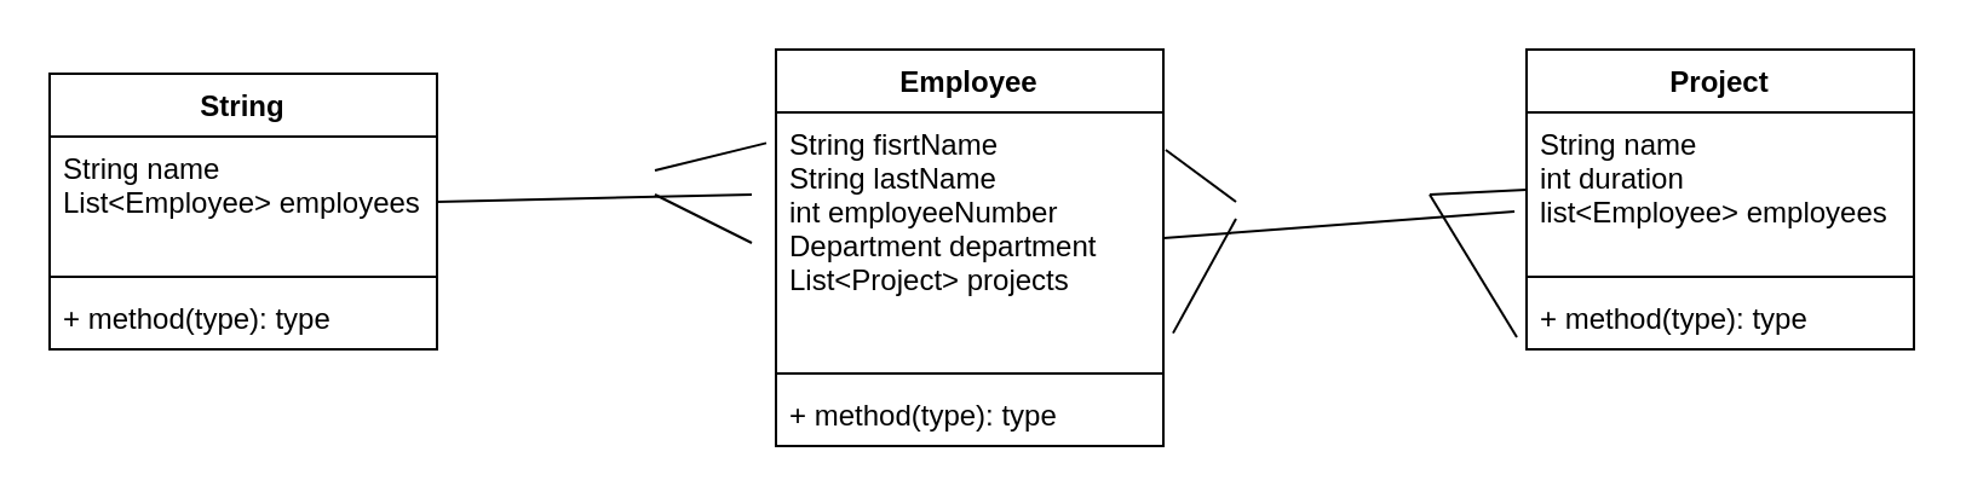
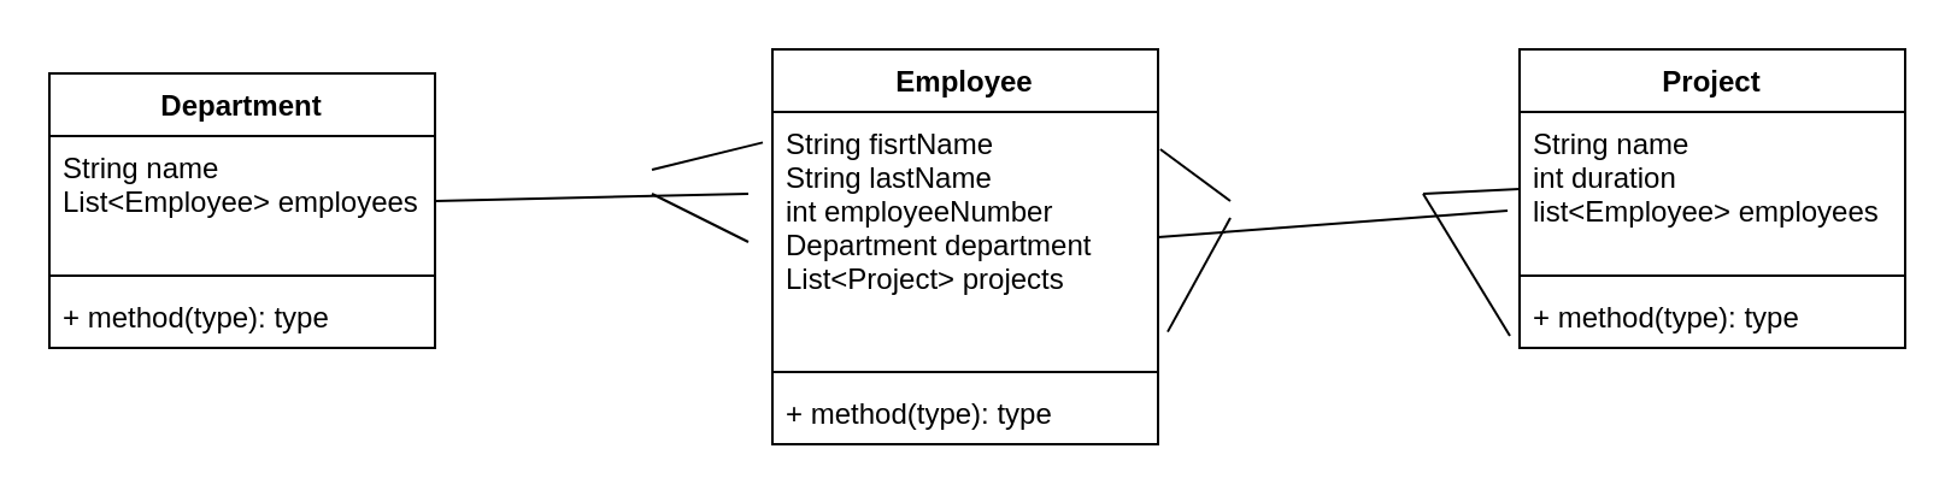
  <mxCell id="0" />
  <mxCell id="1" parent="0" />
- <mxCell id="2" value="String" style="swimlane;fontStyle=1;align=center;verticalAlign=top;childLayout=stackLayout;horizontal=1;startSize=26;horizontalStack=0;resizeParent=1;resizeParentMax=0;resizeLast=0;collapsible=1;marginBottom=0;" vertex="1" parent="1"><mxGeometry x="20" y="30" width="160" height="114" as="geometry" /></mxCell>
+ <mxCell id="2" value="Department" style="swimlane;fontStyle=1;align=center;verticalAlign=top;childLayout=stackLayout;horizontal=1;startSize=26;horizontalStack=0;resizeParent=1;resizeParentMax=0;resizeLast=0;collapsible=1;marginBottom=0;" vertex="1" parent="1"><mxGeometry x="20" y="30" width="160" height="114" as="geometry" /></mxCell>
  <mxCell id="3" value="String name&#10;List&lt;Employee&gt; employees" style="text;strokeColor=none;fillColor=none;align=left;verticalAlign=top;spacingLeft=4;spacingRight=4;overflow=hidden;rotatable=0;points=[[0,0.5],[1,0.5]];portConstraint=eastwest;" vertex="1" parent="2"><mxGeometry y="26" width="160" height="54" as="geometry" /></mxCell>
  <mxCell id="4" value="" style="line;strokeWidth=1;fillColor=none;align=left;verticalAlign=middle;spacingTop=-1;spacingLeft=3;spacingRight=3;rotatable=0;labelPosition=right;points=[];portConstraint=eastwest;" vertex="1" parent="2"><mxGeometry y="80" width="160" height="8" as="geometry" /></mxCell>
  <mxCell id="5" value="+ method(type): type" style="text;strokeColor=none;fillColor=none;align=left;verticalAlign=top;spacingLeft=4;spacingRight=4;overflow=hidden;rotatable=0;points=[[0,0.5],[1,0.5]];portConstraint=eastwest;" vertex="1" parent="2"><mxGeometry y="88" width="160" height="26" as="geometry" /></mxCell>
  <mxCell id="6" value="Employee" style="swimlane;fontStyle=1;align=center;verticalAlign=top;childLayout=stackLayout;horizontal=1;startSize=26;horizontalStack=0;resizeParent=1;resizeParentMax=0;resizeLast=0;collapsible=1;marginBottom=0;" vertex="1" parent="1"><mxGeometry x="320" y="20" width="160" height="164" as="geometry" /></mxCell>
  <mxCell id="7" value="String fisrtName&#10;String lastName&#10;int employeeNumber&#10;Department department&#10;List&lt;Project&gt; projects" style="text;strokeColor=none;fillColor=none;align=left;verticalAlign=top;spacingLeft=4;spacingRight=4;overflow=hidden;rotatable=0;points=[[0,0.5],[1,0.5]];portConstraint=eastwest;" vertex="1" parent="6"><mxGeometry y="26" width="160" height="104" as="geometry" /></mxCell>
  <mxCell id="8" value="" style="line;strokeWidth=1;fillColor=none;align=left;verticalAlign=middle;spacingTop=-1;spacingLeft=3;spacingRight=3;rotatable=0;labelPosition=right;points=[];portConstraint=eastwest;" vertex="1" parent="6"><mxGeometry y="130" width="160" height="8" as="geometry" /></mxCell>
  <mxCell id="9" value="+ method(type): type" style="text;strokeColor=none;fillColor=none;align=left;verticalAlign=top;spacingLeft=4;spacingRight=4;overflow=hidden;rotatable=0;points=[[0,0.5],[1,0.5]];portConstraint=eastwest;" vertex="1" parent="6"><mxGeometry y="138" width="160" height="26" as="geometry" /></mxCell>
  <mxCell id="10" value="Project" style="swimlane;fontStyle=1;align=center;verticalAlign=top;childLayout=stackLayout;horizontal=1;startSize=26;horizontalStack=0;resizeParent=1;resizeParentMax=0;resizeLast=0;collapsible=1;marginBottom=0;" vertex="1" parent="1"><mxGeometry x="630" y="20" width="160" height="124" as="geometry" /></mxCell>
  <mxCell id="11" value="String name&#10;int duration&#10;list&lt;Employee&gt; employees" style="text;strokeColor=none;fillColor=none;align=left;verticalAlign=top;spacingLeft=4;spacingRight=4;overflow=hidden;rotatable=0;points=[[0,0.5],[1,0.5]];portConstraint=eastwest;" vertex="1" parent="10"><mxGeometry y="26" width="160" height="64" as="geometry" /></mxCell>
  <mxCell id="12" value="" style="line;strokeWidth=1;fillColor=none;align=left;verticalAlign=middle;spacingTop=-1;spacingLeft=3;spacingRight=3;rotatable=0;labelPosition=right;points=[];portConstraint=eastwest;" vertex="1" parent="10"><mxGeometry y="90" width="160" height="8" as="geometry" /></mxCell>
  <mxCell id="13" value="+ method(type): type" style="text;strokeColor=none;fillColor=none;align=left;verticalAlign=top;spacingLeft=4;spacingRight=4;overflow=hidden;rotatable=0;points=[[0,0.5],[1,0.5]];portConstraint=eastwest;" vertex="1" parent="10"><mxGeometry y="98" width="160" height="26" as="geometry" /></mxCell>
  <mxCell id="14" value="" style="endArrow=none;html=1;exitX=1;exitY=0.5;exitDx=0;exitDy=0;entryX=-0.031;entryY=0.641;entryDx=0;entryDy=0;entryPerimeter=0;" edge="1" parent="1" source="7" target="11"><mxGeometry width="50" height="50" relative="1" as="geometry"><mxPoint x="510" y="320" as="sourcePoint" /><mxPoint x="560" y="270" as="targetPoint" /></mxGeometry></mxCell>
  <mxCell id="15" value="" style="endArrow=none;html=1;exitX=1;exitY=0.5;exitDx=0;exitDy=0;" edge="1" parent="1" source="3"><mxGeometry width="50" height="50" relative="1" as="geometry"><mxPoint x="190" y="120" as="sourcePoint" /><mxPoint x="310" y="80" as="targetPoint" /></mxGeometry></mxCell>
  <mxCell id="16" value="" style="endArrow=none;html=1;entryX=1.025;entryY=0.878;entryDx=0;entryDy=0;entryPerimeter=0;" edge="1" parent="1" target="7"><mxGeometry width="50" height="50" relative="1" as="geometry"><mxPoint x="510" y="90" as="sourcePoint" /><mxPoint x="560" y="270" as="targetPoint" /></mxGeometry></mxCell>
  <mxCell id="17" value="" style="endArrow=none;html=1;exitX=1.006;exitY=0.149;exitDx=0;exitDy=0;exitPerimeter=0;" edge="1" parent="1" source="7"><mxGeometry width="50" height="50" relative="1" as="geometry"><mxPoint x="500" y="70" as="sourcePoint" /><mxPoint x="510" y="83" as="targetPoint" /></mxGeometry></mxCell>
  <mxCell id="18" value="" style="endArrow=none;html=1;entryX=-0.025;entryY=0.808;entryDx=0;entryDy=0;entryPerimeter=0;" edge="1" parent="1" target="13"><mxGeometry width="50" height="50" relative="1" as="geometry"><mxPoint x="590" y="80" as="sourcePoint" /><mxPoint x="560" y="270" as="targetPoint" /></mxGeometry></mxCell>
  <mxCell id="19" value="" style="endArrow=none;html=1;entryX=0;entryY=0.5;entryDx=0;entryDy=0;" edge="1" parent="1" target="11"><mxGeometry width="50" height="50" relative="1" as="geometry"><mxPoint x="590" y="80" as="sourcePoint" /><mxPoint x="560" y="270" as="targetPoint" /></mxGeometry></mxCell>
  <mxCell id="20" value="" style="endArrow=none;html=1;" edge="1" parent="1"><mxGeometry width="50" height="50" relative="1" as="geometry"><mxPoint x="270" y="80" as="sourcePoint" /><mxPoint x="310" y="100" as="targetPoint" /></mxGeometry></mxCell>
  <mxCell id="21" value="" style="endArrow=none;html=1;entryX=-0.025;entryY=0.122;entryDx=0;entryDy=0;entryPerimeter=0;" edge="1" parent="1" target="7"><mxGeometry width="50" height="50" relative="1" as="geometry"><mxPoint x="270" y="70" as="sourcePoint" /><mxPoint x="560" y="270" as="targetPoint" /></mxGeometry></mxCell>
